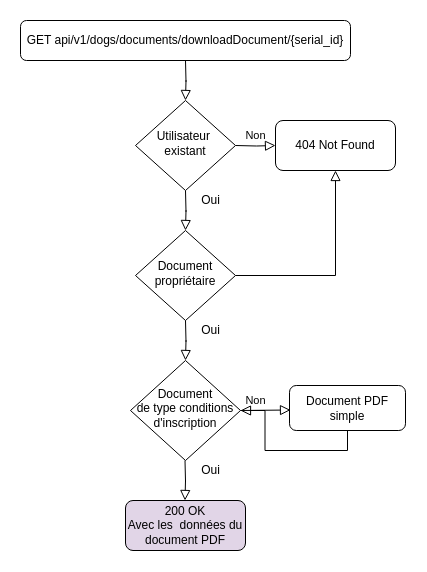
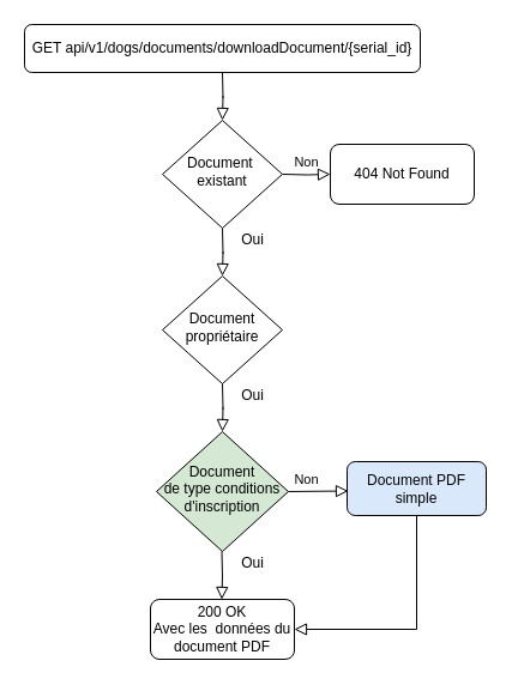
  <mxCell id="0" />
  <mxCell id="1" parent="0" />
  <mxCell id="2" value="GET api/v1/dogs/documents/downloadDocument/{serial_id}" style="rounded=1;whiteSpace=wrap;html=1;fontSize=12;glass=0;strokeWidth=1;shadow=0;" parent="1" vertex="1"><mxGeometry x="20" y="20" width="330" height="40" as="geometry" /></mxCell>
  <mxCell id="3" value="" style="rounded=0;html=1;jettySize=auto;orthogonalLoop=1;fontSize=11;endArrow=block;endFill=0;endSize=8;strokeWidth=1;shadow=0;labelBackgroundColor=none;edgeStyle=orthogonalEdgeStyle;" parent="1" edge="1"><mxGeometry relative="1" as="geometry"><mxPoint x="185" y="60" as="sourcePoint" /><mxPoint x="185" y="100" as="targetPoint" /></mxGeometry></mxCell>
  <mxCell id="4" value="Non" style="edgeStyle=orthogonalEdgeStyle;rounded=0;html=1;jettySize=auto;orthogonalLoop=1;fontSize=11;endArrow=block;endFill=0;endSize=8;strokeWidth=1;shadow=0;labelBackgroundColor=none;" parent="1" target="5" edge="1"><mxGeometry y="10" relative="1" as="geometry"><mxPoint as="offset" /><mxPoint x="235" y="145" as="sourcePoint" /></mxGeometry></mxCell>
  <mxCell id="5" value="404 Not Found" style="rounded=1;whiteSpace=wrap;html=1;fontSize=12;glass=0;strokeWidth=1;shadow=0;" parent="1" vertex="1"><mxGeometry x="275" y="120" width="120" height="50" as="geometry" /></mxCell>
  <mxCell id="6" value="" style="rounded=0;html=1;jettySize=auto;orthogonalLoop=1;fontSize=11;endArrow=block;endFill=0;endSize=8;strokeWidth=1;shadow=0;labelBackgroundColor=none;edgeStyle=orthogonalEdgeStyle;" parent="1" edge="1"><mxGeometry relative="1" as="geometry"><mxPoint x="185" y="190" as="sourcePoint" /><mxPoint x="185" y="230" as="targetPoint" /></mxGeometry></mxCell>
  <mxCell id="7" value="Oui" style="text;html=1;align=center;verticalAlign=middle;resizable=0;points=[];autosize=1;strokeColor=none;" parent="1" vertex="1"><mxGeometry x="195" y="190" width="30" height="20" as="geometry" /></mxCell>
- <mxCell id="8" value="Utilisateur&amp;nbsp; existant" style="rhombus;whiteSpace=wrap;html=1;shadow=0;fontFamily=Helvetica;fontSize=12;align=center;strokeWidth=1;spacing=6;spacingTop=-4;" parent="1" vertex="1"><mxGeometry x="135" y="100" width="100" height="90" as="geometry" /></mxCell>
- <mxCell id="9" value="Document &lt;br&gt;de type conditions d'inscription" style="rhombus;whiteSpace=wrap;html=1;shadow=0;fontFamily=Helvetica;fontSize=12;align=center;strokeWidth=1;spacing=6;spacingTop=-4;" vertex="1" parent="1"><mxGeometry x="130" y="360" width="110" height="100" as="geometry" /></mxCell>
+ <mxCell id="8" value="Document&amp;nbsp; existant" style="rhombus;whiteSpace=wrap;html=1;shadow=0;fontFamily=Helvetica;fontSize=12;align=center;strokeWidth=1;spacing=6;spacingTop=-4;" parent="1" vertex="1"><mxGeometry x="135" y="100" width="100" height="90" as="geometry" /></mxCell>
+ <mxCell id="9" value="Document &lt;br&gt;de type conditions d'inscription" style="rhombus;whiteSpace=wrap;html=1;shadow=0;fontFamily=Helvetica;fontSize=12;align=center;strokeWidth=1;spacing=6;spacingTop=-4;fillColor=#d5e8d4;" vertex="1" parent="1"><mxGeometry x="130" y="360" width="110" height="100" as="geometry" /></mxCell>
  <mxCell id="10" value="" style="rounded=0;html=1;jettySize=auto;orthogonalLoop=1;fontSize=11;endArrow=block;endFill=0;endSize=8;strokeWidth=1;shadow=0;labelBackgroundColor=none;edgeStyle=orthogonalEdgeStyle;" edge="1" parent="1"><mxGeometry relative="1" as="geometry"><mxPoint x="184.5" y="460" as="sourcePoint" /><mxPoint x="184.5" y="500" as="targetPoint" /></mxGeometry></mxCell>
  <mxCell id="11" value="Oui" style="text;html=1;align=center;verticalAlign=middle;resizable=0;points=[];autosize=1;strokeColor=none;" vertex="1" parent="1"><mxGeometry x="195" y="460" width="30" height="20" as="geometry" /></mxCell>
  <mxCell id="12" value="Non" style="edgeStyle=orthogonalEdgeStyle;rounded=0;html=1;jettySize=auto;orthogonalLoop=1;fontSize=11;endArrow=block;endFill=0;endSize=8;strokeWidth=1;shadow=0;labelBackgroundColor=none;exitX=1;exitY=0.5;exitDx=0;exitDy=0;" edge="1" parent="1" source="9"><mxGeometry x="-0.406" y="10" relative="1" as="geometry"><mxPoint as="offset" /><mxPoint x="255" y="420" as="sourcePoint" /><mxPoint x="290" y="409.5" as="targetPoint" /></mxGeometry></mxCell>
- <mxCell id="13" value="Document PDF simple" style="rounded=1;whiteSpace=wrap;html=1;fontSize=12;glass=0;strokeWidth=1;shadow=0;" vertex="1" parent="1"><mxGeometry x="289" y="385" width="116" height="45" as="geometry" /></mxCell>
- <mxCell id="14" value="" style="rounded=0;html=1;jettySize=auto;orthogonalLoop=1;fontSize=11;endArrow=block;endFill=0;endSize=8;strokeWidth=1;shadow=0;labelBackgroundColor=none;edgeStyle=orthogonalEdgeStyle;exitX=0.5;exitY=1;exitDx=0;exitDy=0;" edge="1" parent="1" source="13" target="9"><mxGeometry relative="1" as="geometry"><mxPoint x="365" y="460" as="sourcePoint" /><mxPoint x="335" y="540" as="targetPoint" /></mxGeometry></mxCell>
- <mxCell id="15" value="200 OK&lt;br&gt;Avec les&amp;nbsp; données du document PDF" style="rounded=1;whiteSpace=wrap;html=1;fontSize=12;glass=0;strokeWidth=1;shadow=0;fillColor=#e1d5e7;" vertex="1" parent="1"><mxGeometry x="125" y="500" width="120" height="50" as="geometry" /></mxCell>
+ <mxCell id="13" value="Document PDF simple" style="rounded=1;whiteSpace=wrap;html=1;fontSize=12;glass=0;strokeWidth=1;shadow=0;fillColor=#dae8fc;" vertex="1" parent="1"><mxGeometry x="289" y="385" width="116" height="45" as="geometry" /></mxCell>
+ <mxCell id="14" value="" style="rounded=0;html=1;jettySize=auto;orthogonalLoop=1;fontSize=11;endArrow=block;endFill=0;endSize=8;strokeWidth=1;shadow=0;labelBackgroundColor=none;edgeStyle=orthogonalEdgeStyle;exitX=0.5;exitY=1;exitDx=0;exitDy=0;entryX=1;entryY=0.5;entryDx=0;entryDy=0;" edge="1" parent="1" source="13" target="15"><mxGeometry relative="1" as="geometry"><mxPoint x="365" y="460" as="sourcePoint" /><mxPoint x="335" y="540" as="targetPoint" /></mxGeometry></mxCell>
+ <mxCell id="15" value="200 OK&lt;br&gt;Avec les&amp;nbsp; données du document PDF" style="rounded=1;whiteSpace=wrap;html=1;fontSize=12;glass=0;strokeWidth=1;shadow=0;" vertex="1" parent="1"><mxGeometry x="125" y="500" width="120" height="50" as="geometry" /></mxCell>
  <mxCell id="16" value="Document propriétaire" style="rhombus;whiteSpace=wrap;html=1;shadow=0;fontFamily=Helvetica;fontSize=12;align=center;strokeWidth=1;spacing=6;spacingTop=-4;" vertex="1" parent="1"><mxGeometry x="135" y="230" width="100" height="90" as="geometry" /></mxCell>
  <mxCell id="17" value="" style="rounded=0;html=1;jettySize=auto;orthogonalLoop=1;fontSize=11;endArrow=block;endFill=0;endSize=8;strokeWidth=1;shadow=0;labelBackgroundColor=none;edgeStyle=orthogonalEdgeStyle;" edge="1" parent="1"><mxGeometry relative="1" as="geometry"><mxPoint x="185" y="320" as="sourcePoint" /><mxPoint x="185" y="360" as="targetPoint" /></mxGeometry></mxCell>
  <mxCell id="18" value="Oui" style="text;html=1;align=center;verticalAlign=middle;resizable=0;points=[];autosize=1;strokeColor=none;" vertex="1" parent="1"><mxGeometry x="195" y="320" width="30" height="20" as="geometry" /></mxCell>
- <mxCell id="19" value="" style="rounded=0;html=1;jettySize=auto;orthogonalLoop=1;fontSize=11;endArrow=block;endFill=0;endSize=8;strokeWidth=1;shadow=0;labelBackgroundColor=none;edgeStyle=orthogonalEdgeStyle;exitX=1;exitY=0.5;exitDx=0;exitDy=0;entryX=0.5;entryY=1;entryDx=0;entryDy=0;" edge="1" parent="1" source="16" target="5"><mxGeometry relative="1" as="geometry"><mxPoint x="275" y="255" as="sourcePoint" /><mxPoint x="275" y="295" as="targetPoint" /></mxGeometry></mxCell>
